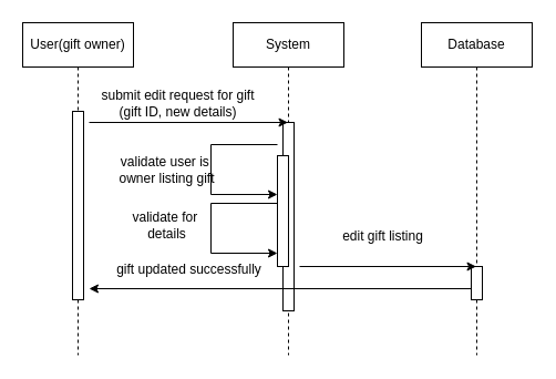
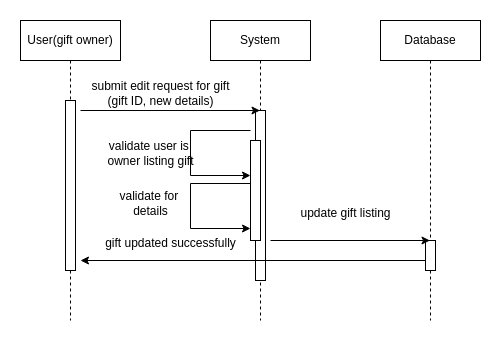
  <mxCell id="0" />
  <mxCell id="1" parent="0" />
  <mxCell id="2" value="System" style="shape=umlLifeline;perimeter=lifelinePerimeter;whiteSpace=wrap;html=1;container=0;dropTarget=0;collapsible=0;recursiveResize=0;outlineConnect=0;portConstraint=eastwest;newEdgeStyle={&quot;edgeStyle&quot;:&quot;elbowEdgeStyle&quot;,&quot;elbow&quot;:&quot;vertical&quot;,&quot;curved&quot;:0,&quot;rounded&quot;:0};" vertex="1" parent="1"><mxGeometry x="210" y="20" width="100" height="300" as="geometry" /></mxCell>
  <mxCell id="3" value="" style="html=1;points=[];perimeter=orthogonalPerimeter;outlineConnect=0;targetShapes=umlLifeline;portConstraint=eastwest;newEdgeStyle={&quot;edgeStyle&quot;:&quot;elbowEdgeStyle&quot;,&quot;elbow&quot;:&quot;vertical&quot;,&quot;curved&quot;:0,&quot;rounded&quot;:0};" vertex="1" parent="2"><mxGeometry x="45" y="90" width="10" height="170" as="geometry" /></mxCell>
  <mxCell id="4" value="" style="html=1;points=[];perimeter=orthogonalPerimeter;outlineConnect=0;targetShapes=umlLifeline;portConstraint=eastwest;newEdgeStyle={&quot;edgeStyle&quot;:&quot;elbowEdgeStyle&quot;,&quot;elbow&quot;:&quot;vertical&quot;,&quot;curved&quot;:0,&quot;rounded&quot;:0};" vertex="1" parent="2"><mxGeometry x="40" y="120" width="10" height="100" as="geometry" /></mxCell>
  <mxCell id="5" value="User(gift owner)" style="shape=umlLifeline;perimeter=lifelinePerimeter;whiteSpace=wrap;html=1;container=0;dropTarget=0;collapsible=0;recursiveResize=0;outlineConnect=0;portConstraint=eastwest;newEdgeStyle={&quot;edgeStyle&quot;:&quot;elbowEdgeStyle&quot;,&quot;elbow&quot;:&quot;vertical&quot;,&quot;curved&quot;:0,&quot;rounded&quot;:0};" vertex="1" parent="1"><mxGeometry x="20" y="20" width="100" height="300" as="geometry" /></mxCell>
  <mxCell id="6" value="" style="html=1;points=[];perimeter=orthogonalPerimeter;outlineConnect=0;targetShapes=umlLifeline;portConstraint=eastwest;newEdgeStyle={&quot;edgeStyle&quot;:&quot;elbowEdgeStyle&quot;,&quot;elbow&quot;:&quot;vertical&quot;,&quot;curved&quot;:0,&quot;rounded&quot;:0};" vertex="1" parent="5"><mxGeometry x="45" y="80" width="10" height="170" as="geometry" /></mxCell>
  <mxCell id="7" value="" style="endArrow=classic;html=1;rounded=0;" edge="1" parent="1" target="2"><mxGeometry width="50" height="50" relative="1" as="geometry"><mxPoint x="80" y="110" as="sourcePoint" /><mxPoint x="130" y="60" as="targetPoint" /></mxGeometry></mxCell>
  <mxCell id="8" value="submit edit request for gift&lt;div&gt;(gift ID, new details)&lt;/div&gt;" style="text;html=1;align=center;verticalAlign=middle;resizable=0;points=[];autosize=1;strokeColor=none;fillColor=none;" vertex="1" parent="1"><mxGeometry x="80" y="73" width="160" height="40" as="geometry" /></mxCell>
  <mxCell id="9" value="" style="endArrow=classic;html=1;rounded=0;edgeStyle=orthogonalEdgeStyle;" edge="1" parent="1"><mxGeometry width="50" height="50" relative="1" as="geometry"><mxPoint x="250" y="130" as="sourcePoint" /><mxPoint x="250" y="175" as="targetPoint" /><Array as="points"><mxPoint x="190" y="130" /><mxPoint x="190" y="175" /></Array></mxGeometry></mxCell>
  <mxCell id="10" value="validate user is&amp;nbsp;&lt;div&gt;owner listing gift&lt;/div&gt;" style="text;html=1;align=center;verticalAlign=middle;resizable=0;points=[];autosize=1;strokeColor=none;fillColor=none;" vertex="1" parent="1"><mxGeometry x="100" y="133" width="100" height="40" as="geometry" /></mxCell>
  <mxCell id="11" value="" style="endArrow=classic;html=1;rounded=0;" edge="1" parent="1" source="13"><mxGeometry width="50" height="50" relative="1" as="geometry"><mxPoint x="250.5" y="260" as="sourcePoint" /><mxPoint x="80" y="260" as="targetPoint" /></mxGeometry></mxCell>
  <mxCell id="12" value="gift updated successfully" style="text;html=1;align=center;verticalAlign=middle;resizable=0;points=[];autosize=1;strokeColor=none;fillColor=none;" vertex="1" parent="1"><mxGeometry x="95" y="228" width="150" height="30" as="geometry" /></mxCell>
  <mxCell id="13" value="Database" style="shape=umlLifeline;perimeter=lifelinePerimeter;whiteSpace=wrap;html=1;container=0;dropTarget=0;collapsible=0;recursiveResize=0;outlineConnect=0;portConstraint=eastwest;newEdgeStyle={&quot;edgeStyle&quot;:&quot;elbowEdgeStyle&quot;,&quot;elbow&quot;:&quot;vertical&quot;,&quot;curved&quot;:0,&quot;rounded&quot;:0};" vertex="1" parent="1"><mxGeometry x="380" y="20" width="100" height="300" as="geometry" /></mxCell>
  <mxCell id="14" value="" style="html=1;points=[];perimeter=orthogonalPerimeter;outlineConnect=0;targetShapes=umlLifeline;portConstraint=eastwest;newEdgeStyle={&quot;edgeStyle&quot;:&quot;elbowEdgeStyle&quot;,&quot;elbow&quot;:&quot;vertical&quot;,&quot;curved&quot;:0,&quot;rounded&quot;:0};" vertex="1" parent="13"><mxGeometry x="45" y="220" width="10" height="30" as="geometry" /></mxCell>
  <mxCell id="15" value="" style="endArrow=classic;html=1;rounded=0;" edge="1" parent="1" target="13"><mxGeometry width="50" height="50" relative="1" as="geometry"><mxPoint x="270" y="240" as="sourcePoint" /><mxPoint x="320" y="190" as="targetPoint" /></mxGeometry></mxCell>
- <mxCell id="16" value="edit gift listing" style="text;html=1;align=center;verticalAlign=middle;resizable=0;points=[];autosize=1;strokeColor=none;fillColor=none;" vertex="1" parent="1"><mxGeometry x="290" y="198" width="110" height="30" as="geometry" /></mxCell>
+ <mxCell id="16" value="update gift listing" style="text;html=1;align=center;verticalAlign=middle;resizable=0;points=[];autosize=1;strokeColor=none;fillColor=none;" vertex="1" parent="1"><mxGeometry x="290" y="198" width="110" height="30" as="geometry" /></mxCell>
  <mxCell id="17" value="" style="endArrow=classic;html=1;rounded=0;edgeStyle=orthogonalEdgeStyle;" edge="1" parent="1"><mxGeometry width="50" height="50" relative="1" as="geometry"><mxPoint x="250" y="183" as="sourcePoint" /><mxPoint x="250" y="228" as="targetPoint" /><Array as="points"><mxPoint x="190" y="183" /><mxPoint x="190" y="228" /></Array></mxGeometry></mxCell>
  <mxCell id="18" value="validate for&amp;nbsp;&lt;div&gt;details&lt;/div&gt;" style="text;html=1;align=center;verticalAlign=middle;resizable=0;points=[];autosize=1;strokeColor=none;fillColor=none;" vertex="1" parent="1"><mxGeometry x="105" y="183" width="90" height="40" as="geometry" /></mxCell>
